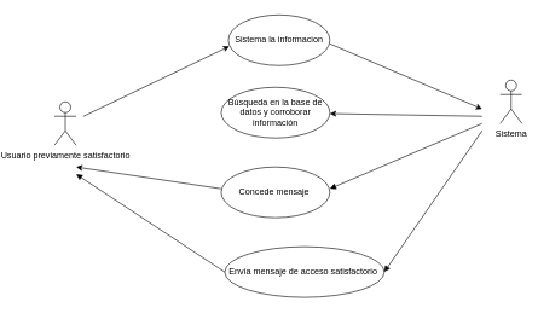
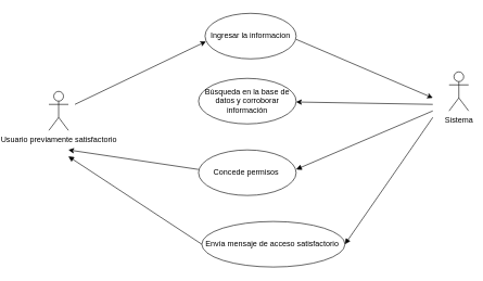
  <mxCell id="0" />
  <mxCell id="1" parent="0" />
  <mxCell id="2" value="" style="endArrow=classic;html=1;rounded=0;" parent="1" edge="1"><mxGeometry width="50" height="50" relative="1" as="geometry"><mxPoint x="60" y="160" as="sourcePoint" /><mxPoint x="261.308" y="63.372" as="targetPoint" /></mxGeometry></mxCell>
- <mxCell id="3" value="Sistema la informacion" style="ellipse;whiteSpace=wrap;html=1;" parent="1" vertex="1"><mxGeometry x="260" y="20" width="140" height="70" as="geometry" /></mxCell>
+ <mxCell id="3" value="Ingresar la informacion" style="ellipse;whiteSpace=wrap;html=1;" parent="1" vertex="1"><mxGeometry x="260" y="20" width="140" height="70" as="geometry" /></mxCell>
  <mxCell id="4" value="Usuario previamente satisfactorio" style="shape=umlActor;verticalLabelPosition=bottom;verticalAlign=top;html=1;outlineConnect=0;" parent="1" vertex="1"><mxGeometry x="20" y="140" width="30" height="60" as="geometry" /></mxCell>
  <mxCell id="5" value="Sistema" style="shape=umlActor;verticalLabelPosition=bottom;verticalAlign=top;html=1;outlineConnect=0;" parent="1" vertex="1"><mxGeometry x="635" y="110" width="30" height="60" as="geometry" /></mxCell>
  <mxCell id="6" value="" style="endArrow=classic;html=1;rounded=0;" parent="1" edge="1"><mxGeometry width="50" height="50" relative="1" as="geometry"><mxPoint x="400" y="60" as="sourcePoint" /><mxPoint x="610" y="150" as="targetPoint" /></mxGeometry></mxCell>
  <mxCell id="7" value="" style="endArrow=classic;html=1;rounded=0;" parent="1" target="8" edge="1"><mxGeometry width="50" height="50" relative="1" as="geometry"><mxPoint x="610" y="160" as="sourcePoint" /><mxPoint x="400" y="160" as="targetPoint" /></mxGeometry></mxCell>
  <mxCell id="8" value="Búsqueda en la base de datos y corroborar información" style="ellipse;whiteSpace=wrap;html=1;" parent="1" vertex="1"><mxGeometry x="250" y="120" width="150" height="70" as="geometry" /></mxCell>
  <mxCell id="9" value="" style="html=1;verticalAlign=bottom;endArrow=block;curved=0;rounded=0;" parent="1" edge="1"><mxGeometry width="80" relative="1" as="geometry"><mxPoint x="610" y="170" as="sourcePoint" /><mxPoint x="400" y="260" as="targetPoint" /></mxGeometry></mxCell>
- <mxCell id="10" value="Concede mensaje&amp;nbsp;" style="ellipse;whiteSpace=wrap;html=1;" parent="1" vertex="1"><mxGeometry x="250" y="230" width="150" height="70" as="geometry" /></mxCell>
+ <mxCell id="10" value="Concede permisos&amp;nbsp;" style="ellipse;whiteSpace=wrap;html=1;" parent="1" vertex="1"><mxGeometry x="250" y="230" width="150" height="70" as="geometry" /></mxCell>
  <mxCell id="11" value="" style="endArrow=classic;html=1;rounded=0;exitX=0;exitY=0.429;exitDx=0;exitDy=0;exitPerimeter=0;" parent="1" source="10" edge="1"><mxGeometry width="50" height="50" relative="1" as="geometry"><mxPoint x="260" y="210" as="sourcePoint" /><mxPoint x="50" y="230" as="targetPoint" /></mxGeometry></mxCell>
  <mxCell id="12" value="Envía mensaje de acceso satisfactorio&amp;nbsp;" style="ellipse;whiteSpace=wrap;html=1;" parent="1" vertex="1"><mxGeometry x="255" y="340" width="220" height="70" as="geometry" /></mxCell>
  <mxCell id="13" value="" style="html=1;verticalAlign=bottom;endArrow=block;curved=0;rounded=0;entryX=1;entryY=0.5;entryDx=0;entryDy=0;" parent="1" target="12" edge="1"><mxGeometry width="80" relative="1" as="geometry"><mxPoint x="610" y="180" as="sourcePoint" /><mxPoint x="420" y="340" as="targetPoint" /></mxGeometry></mxCell>
  <mxCell id="14" value="" style="html=1;verticalAlign=bottom;endArrow=block;curved=0;rounded=0;exitX=0;exitY=0.5;exitDx=0;exitDy=0;" parent="1" source="12" edge="1"><mxGeometry width="80" relative="1" as="geometry"><mxPoint x="250" y="370" as="sourcePoint" /><mxPoint x="50" y="240" as="targetPoint" /></mxGeometry></mxCell>
